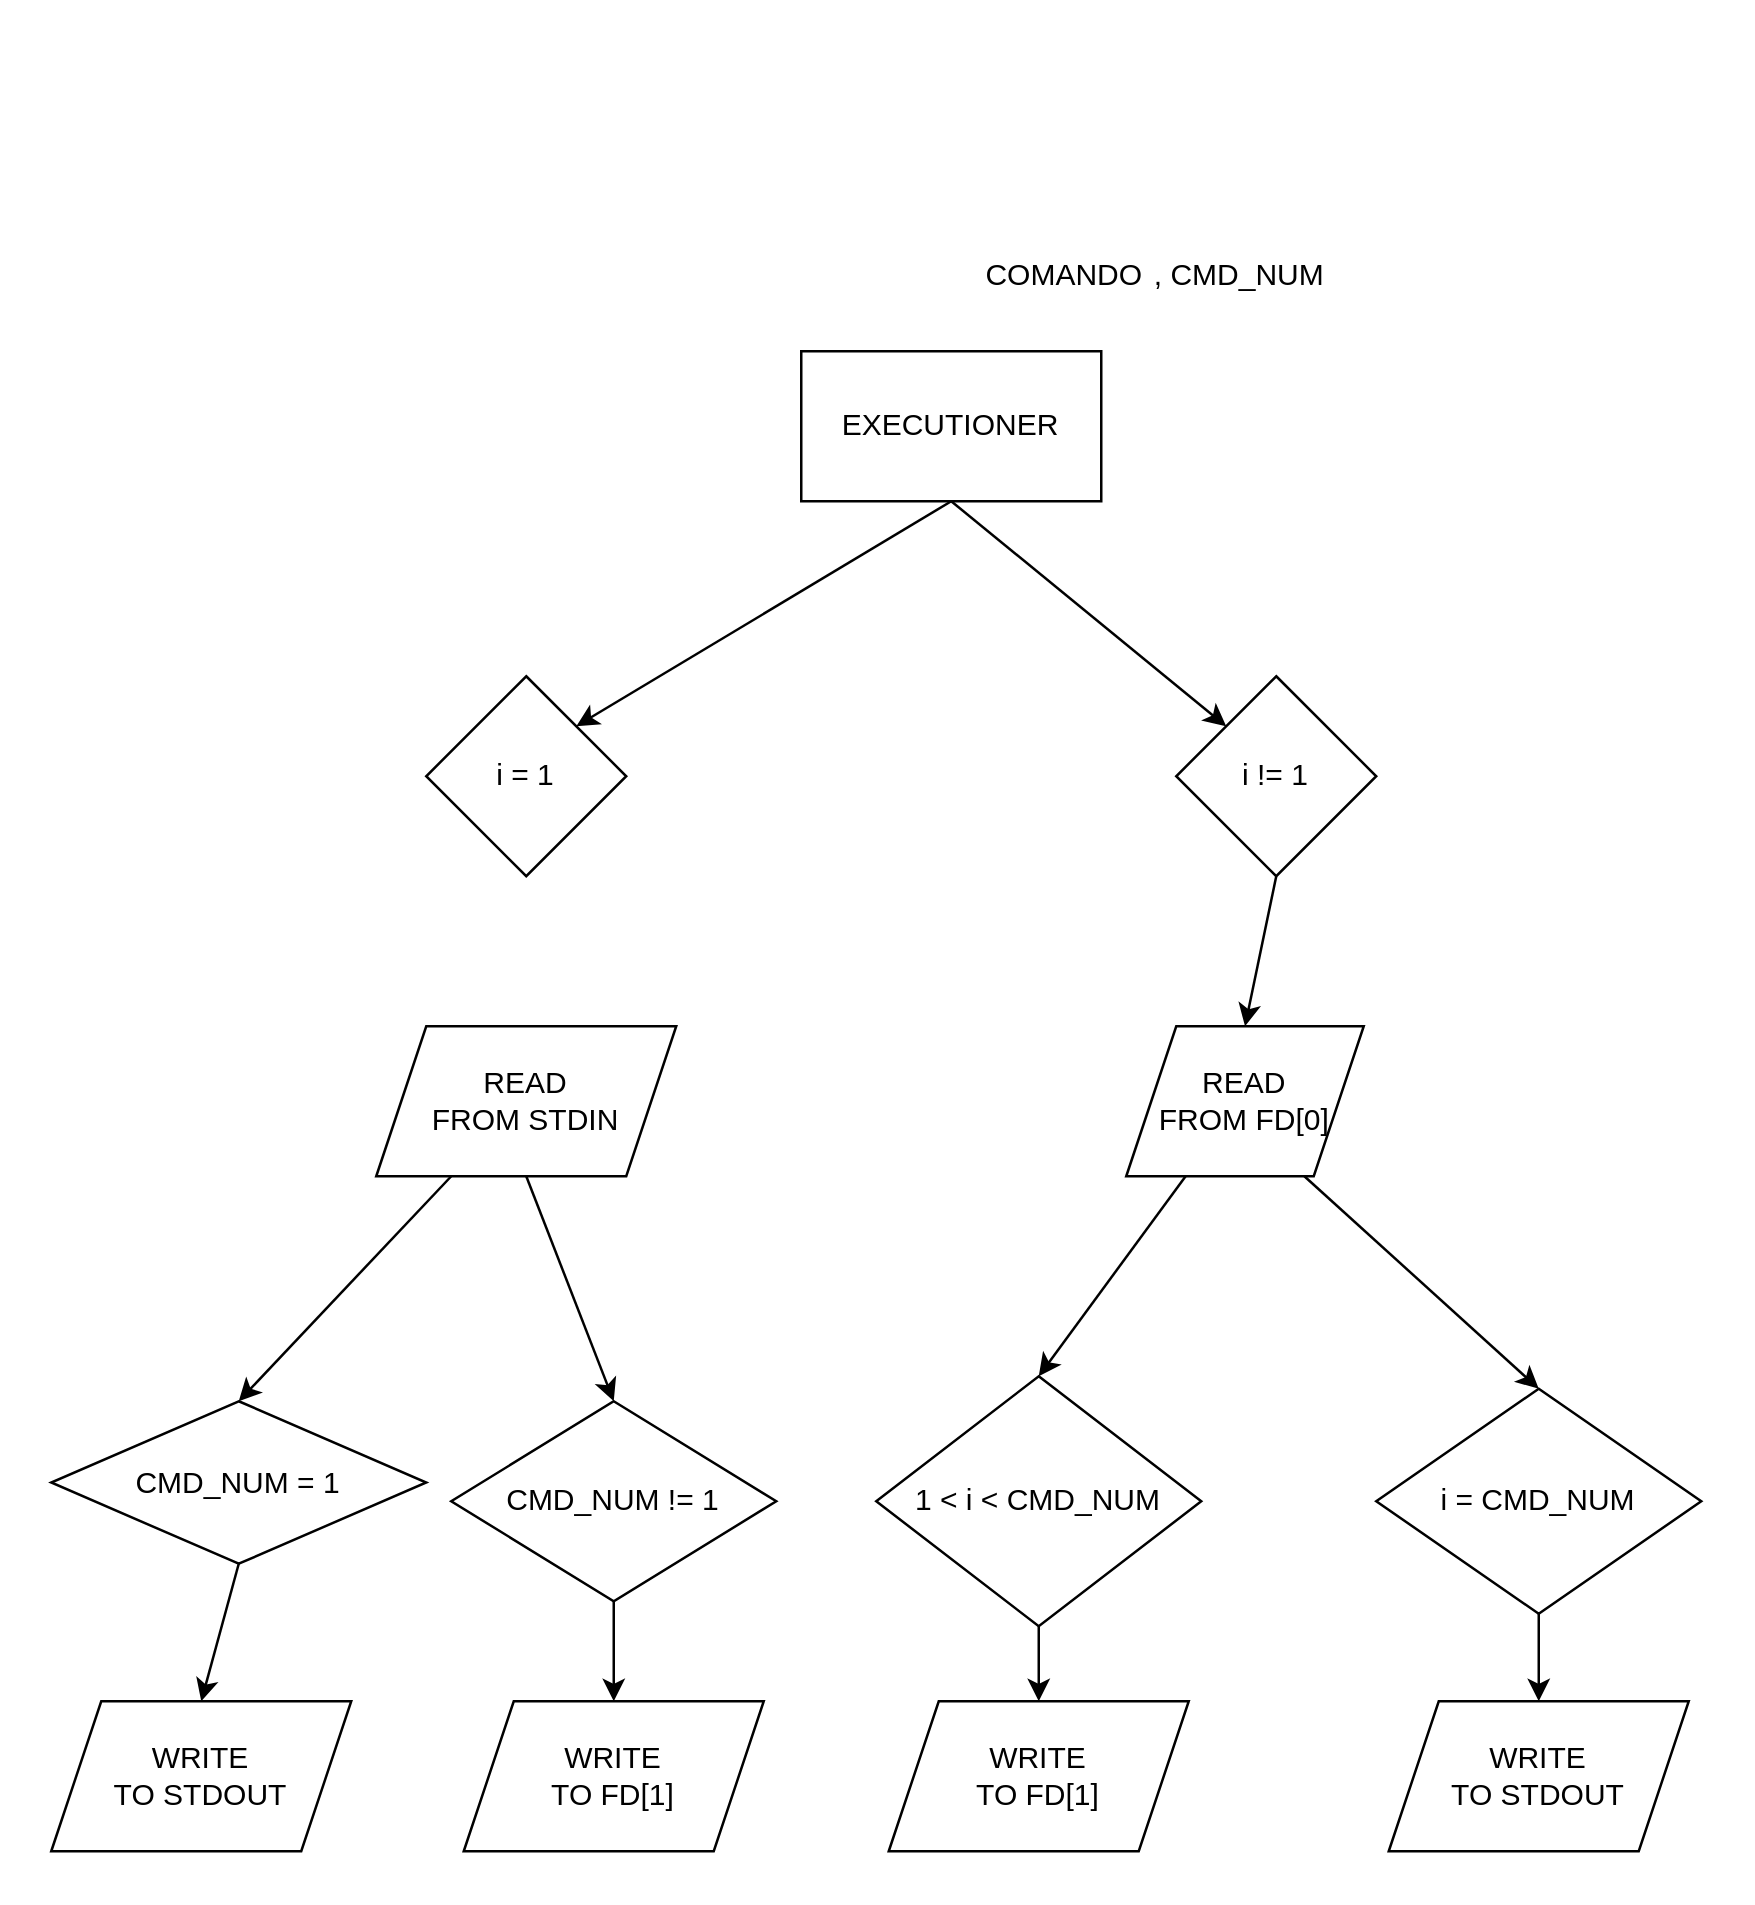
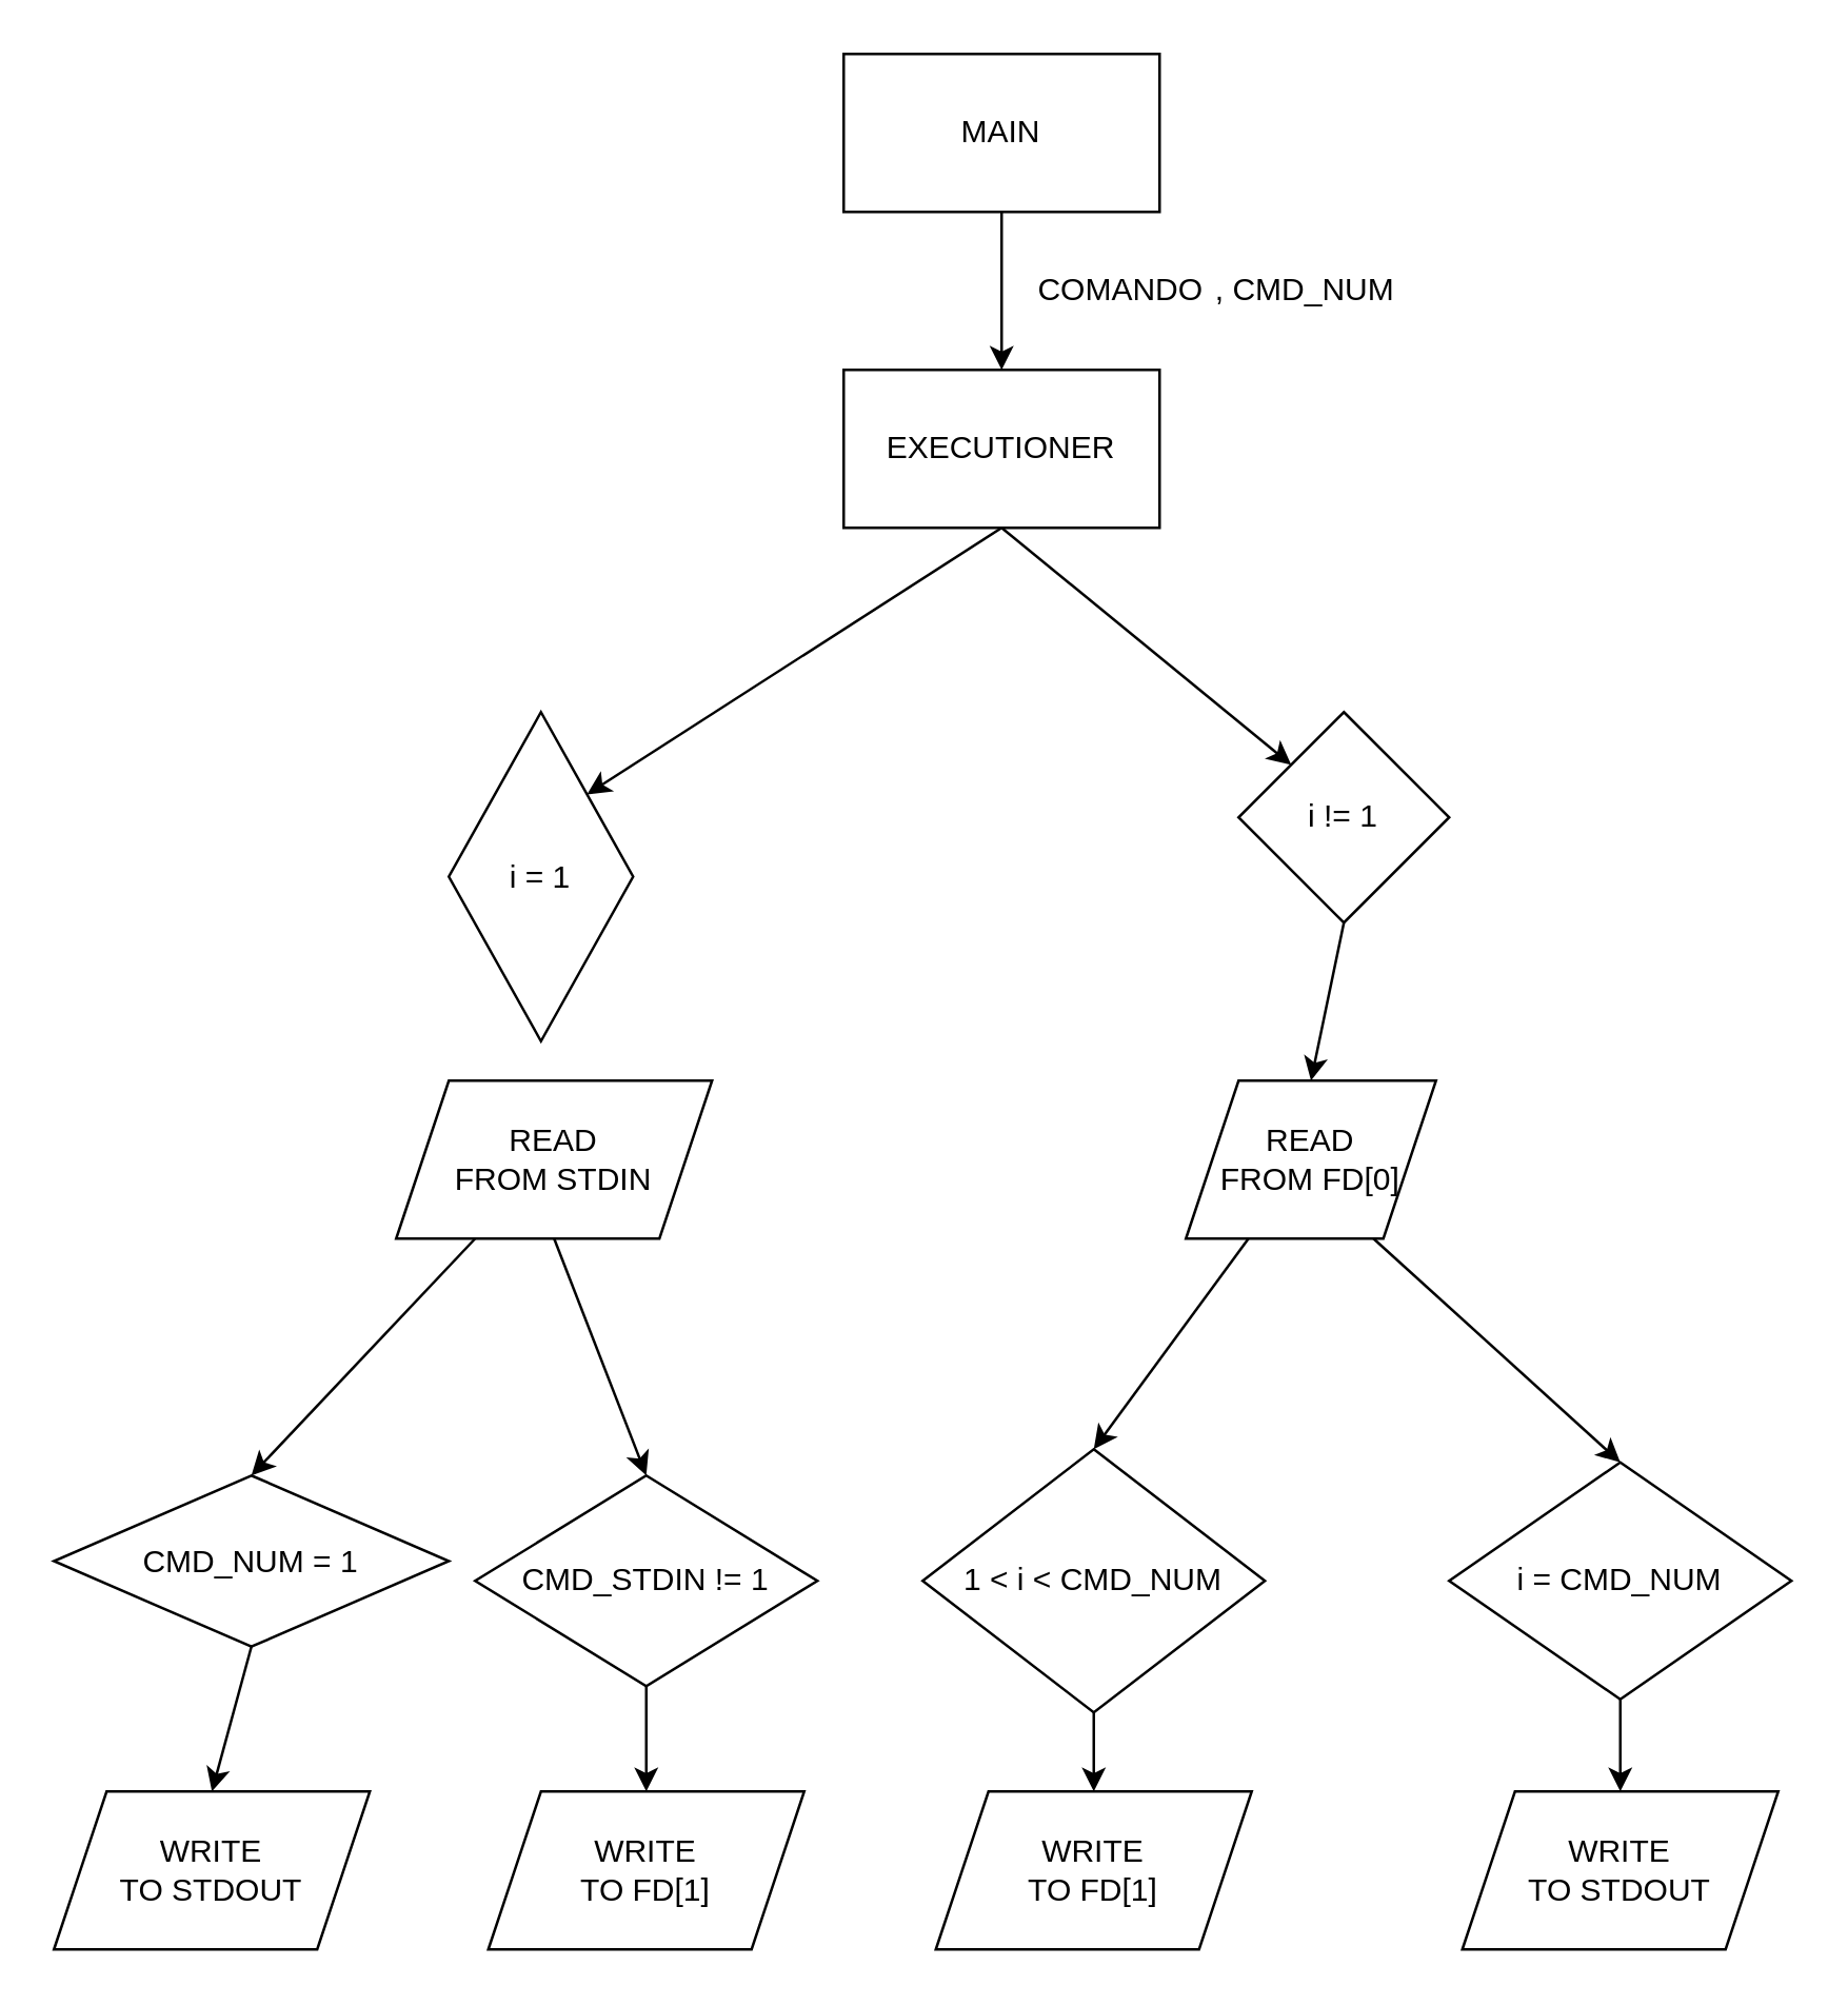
  <mxCell id="0" />
  <mxCell id="1" parent="0" />
+ <mxCell id="2" value="MAIN" style="whiteSpace=wrap;html=1;" parent="1" vertex="1"><mxGeometry x="320" y="20" width="120" height="60" as="geometry" /></mxCell>
  <mxCell id="3" value="EXECUTIONER" style="whiteSpace=wrap;html=1;" parent="1" vertex="1"><mxGeometry x="320" y="140" width="120" height="60" as="geometry" /></mxCell>
+ <mxCell id="4" value="" style="edgeStyle=none;orthogonalLoop=1;jettySize=auto;html=1;exitX=0.5;exitY=1;exitDx=0;exitDy=0;entryX=0.5;entryY=0;entryDx=0;entryDy=0;" parent="1" source="2" target="3" edge="1"><mxGeometry width="100" relative="1" as="geometry"><mxPoint x="120" y="120" as="sourcePoint" /><mxPoint x="220" y="120" as="targetPoint" /><Array as="points" /></mxGeometry></mxCell>
  <mxCell id="5" value="COMANDO" style="text;html=1;align=center;verticalAlign=middle;resizable=0;points=[];autosize=1;strokeColor=none;fillColor=none;" parent="1" vertex="1"><mxGeometry x="380" y="95" width="90" height="30" as="geometry" /></mxCell>
  <mxCell id="6" value=", CMD_NUM" style="text;html=1;align=center;verticalAlign=middle;resizable=0;points=[];autosize=1;strokeColor=none;fillColor=none;" vertex="1" parent="1"><mxGeometry x="450" y="95" width="90" height="30" as="geometry" /></mxCell>
- <mxCell id="7" value="i = 1" style="rhombus;whiteSpace=wrap;html=1;" vertex="1" parent="1"><mxGeometry x="170" y="270" width="80" height="80" as="geometry" /></mxCell>
+ <mxCell id="7" value="i = 1" style="rhombus;whiteSpace=wrap;html=1;" vertex="1" parent="1"><mxGeometry x="170" y="270" width="70" height="125" as="geometry" /></mxCell>
  <mxCell id="8" value="1 &amp;lt; i &amp;lt; CMD_NUM" style="rhombus;whiteSpace=wrap;html=1;" vertex="1" parent="1"><mxGeometry x="350" y="550" width="130" height="100" as="geometry" /></mxCell>
  <mxCell id="9" value="i = CMD_NUM" style="rhombus;whiteSpace=wrap;html=1;" vertex="1" parent="1"><mxGeometry x="550" y="555" width="130" height="90" as="geometry" /></mxCell>
  <mxCell id="10" value="" style="edgeStyle=none;orthogonalLoop=1;jettySize=auto;html=1;exitX=0.5;exitY=1;exitDx=0;exitDy=0;entryX=1;entryY=0;entryDx=0;entryDy=0;" edge="1" parent="1" source="3" target="7"><mxGeometry width="100" relative="1" as="geometry"><mxPoint x="190" y="190" as="sourcePoint" /><mxPoint x="290" y="190" as="targetPoint" /><Array as="points" /></mxGeometry></mxCell>
  <mxCell id="11" value="" style="edgeStyle=none;orthogonalLoop=1;jettySize=auto;html=1;exitX=0.5;exitY=1;exitDx=0;exitDy=0;entryX=0;entryY=0;entryDx=0;entryDy=0;" edge="1" parent="1" source="3" target="24"><mxGeometry width="100" relative="1" as="geometry"><mxPoint x="460" y="150" as="sourcePoint" /><mxPoint x="480" y="280" as="targetPoint" /><Array as="points" /></mxGeometry></mxCell>
  <mxCell id="12" style="edgeStyle=none;html=1;exitX=0.25;exitY=1;exitDx=0;exitDy=0;entryX=0.5;entryY=0;entryDx=0;entryDy=0;" edge="1" parent="1" source="18" target="14"><mxGeometry relative="1" as="geometry"><mxPoint x="180" y="500" as="targetPoint" /></mxGeometry></mxCell>
  <mxCell id="13" style="edgeStyle=none;html=1;exitX=0.5;exitY=1;exitDx=0;exitDy=0;entryX=0.5;entryY=0;entryDx=0;entryDy=0;" edge="1" parent="1" source="14" target="19"><mxGeometry relative="1" as="geometry" /></mxCell>
  <mxCell id="14" value="CMD_NUM = 1" style="rhombus;whiteSpace=wrap;html=1;" vertex="1" parent="1"><mxGeometry x="20" y="560" width="150" height="65" as="geometry" /></mxCell>
  <mxCell id="15" style="edgeStyle=none;html=1;exitX=0.5;exitY=1;exitDx=0;exitDy=0;entryX=0.5;entryY=0;entryDx=0;entryDy=0;" edge="1" parent="1" source="16" target="20"><mxGeometry relative="1" as="geometry" /></mxCell>
- <mxCell id="16" value="CMD_NUM != 1" style="rhombus;whiteSpace=wrap;html=1;" vertex="1" parent="1"><mxGeometry x="180" y="560" width="130" height="80" as="geometry" /></mxCell>
+ <mxCell id="16" value="CMD_STDIN != 1" style="rhombus;whiteSpace=wrap;html=1;" vertex="1" parent="1"><mxGeometry x="180" y="560" width="130" height="80" as="geometry" /></mxCell>
  <mxCell id="17" style="edgeStyle=none;html=1;exitX=0.5;exitY=1;exitDx=0;exitDy=0;entryX=0.5;entryY=0;entryDx=0;entryDy=0;" edge="1" parent="1" source="18" target="16"><mxGeometry relative="1" as="geometry" /></mxCell>
  <mxCell id="18" value="READ&lt;br&gt;FROM STDIN" style="shape=parallelogram;perimeter=parallelogramPerimeter;whiteSpace=wrap;html=1;fixedSize=1;" vertex="1" parent="1"><mxGeometry x="150" y="410" width="120" height="60" as="geometry" /></mxCell>
  <mxCell id="19" value="WRITE&lt;br&gt;TO STDOUT" style="shape=parallelogram;perimeter=parallelogramPerimeter;whiteSpace=wrap;html=1;fixedSize=1;" vertex="1" parent="1"><mxGeometry x="20" y="680" width="120" height="60" as="geometry" /></mxCell>
  <mxCell id="20" value="WRITE&lt;br&gt;TO FD[1]" style="shape=parallelogram;perimeter=parallelogramPerimeter;whiteSpace=wrap;html=1;fixedSize=1;" vertex="1" parent="1"><mxGeometry x="185" y="680" width="120" height="60" as="geometry" /></mxCell>
  <mxCell id="21" value="READ&lt;br&gt;FROM FD[0]" style="shape=parallelogram;perimeter=parallelogramPerimeter;whiteSpace=wrap;html=1;fixedSize=1;" vertex="1" parent="1"><mxGeometry x="450" y="410" width="95" height="60" as="geometry" /></mxCell>
  <mxCell id="22" value="" style="edgeStyle=none;orthogonalLoop=1;jettySize=auto;html=1;exitX=0.25;exitY=1;exitDx=0;exitDy=0;entryX=0.5;entryY=0;entryDx=0;entryDy=0;" edge="1" parent="1" source="21" target="8"><mxGeometry width="100" relative="1" as="geometry"><mxPoint x="500" y="600" as="sourcePoint" /><mxPoint x="600" y="600" as="targetPoint" /><Array as="points" /></mxGeometry></mxCell>
  <mxCell id="23" value="" style="edgeStyle=none;orthogonalLoop=1;jettySize=auto;html=1;exitX=0.75;exitY=1;exitDx=0;exitDy=0;entryX=0.5;entryY=0;entryDx=0;entryDy=0;" edge="1" parent="1" source="21" target="9"><mxGeometry width="100" relative="1" as="geometry"><mxPoint x="470" y="590" as="sourcePoint" /><mxPoint x="570" y="590" as="targetPoint" /><Array as="points" /></mxGeometry></mxCell>
  <mxCell id="24" value="i != 1" style="rhombus;whiteSpace=wrap;html=1;" vertex="1" parent="1"><mxGeometry x="470" y="270" width="80" height="80" as="geometry" /></mxCell>
  <mxCell id="25" value="" style="edgeStyle=none;orthogonalLoop=1;jettySize=auto;html=1;exitX=0.5;exitY=1;exitDx=0;exitDy=0;entryX=0.5;entryY=0;entryDx=0;entryDy=0;" edge="1" parent="1" source="24" target="21"><mxGeometry width="100" relative="1" as="geometry"><mxPoint x="600" y="330" as="sourcePoint" /><mxPoint x="700" y="330" as="targetPoint" /><Array as="points" /></mxGeometry></mxCell>
  <mxCell id="26" value="WRITE &lt;br&gt;TO FD[1]" style="shape=parallelogram;perimeter=parallelogramPerimeter;whiteSpace=wrap;html=1;fixedSize=1;" vertex="1" parent="1"><mxGeometry x="355" y="680" width="120" height="60" as="geometry" /></mxCell>
  <mxCell id="27" value="" style="edgeStyle=none;orthogonalLoop=1;jettySize=auto;html=1;exitX=0.5;exitY=1;exitDx=0;exitDy=0;entryX=0.5;entryY=0;entryDx=0;entryDy=0;" edge="1" parent="1" source="8" target="26"><mxGeometry width="100" relative="1" as="geometry"><mxPoint x="580" y="740" as="sourcePoint" /><mxPoint x="680" y="740" as="targetPoint" /><Array as="points" /></mxGeometry></mxCell>
  <mxCell id="28" value="WRITE&lt;br&gt;TO STDOUT" style="shape=parallelogram;perimeter=parallelogramPerimeter;whiteSpace=wrap;html=1;fixedSize=1;" vertex="1" parent="1"><mxGeometry x="555" y="680" width="120" height="60" as="geometry" /></mxCell>
  <mxCell id="29" value="" style="edgeStyle=none;orthogonalLoop=1;jettySize=auto;html=1;exitX=0.5;exitY=1;exitDx=0;exitDy=0;entryX=0.5;entryY=0;entryDx=0;entryDy=0;" edge="1" parent="1" source="9" target="28"><mxGeometry width="100" relative="1" as="geometry"><mxPoint x="700" y="640" as="sourcePoint" /><mxPoint x="800" y="640" as="targetPoint" /><Array as="points" /></mxGeometry></mxCell>
